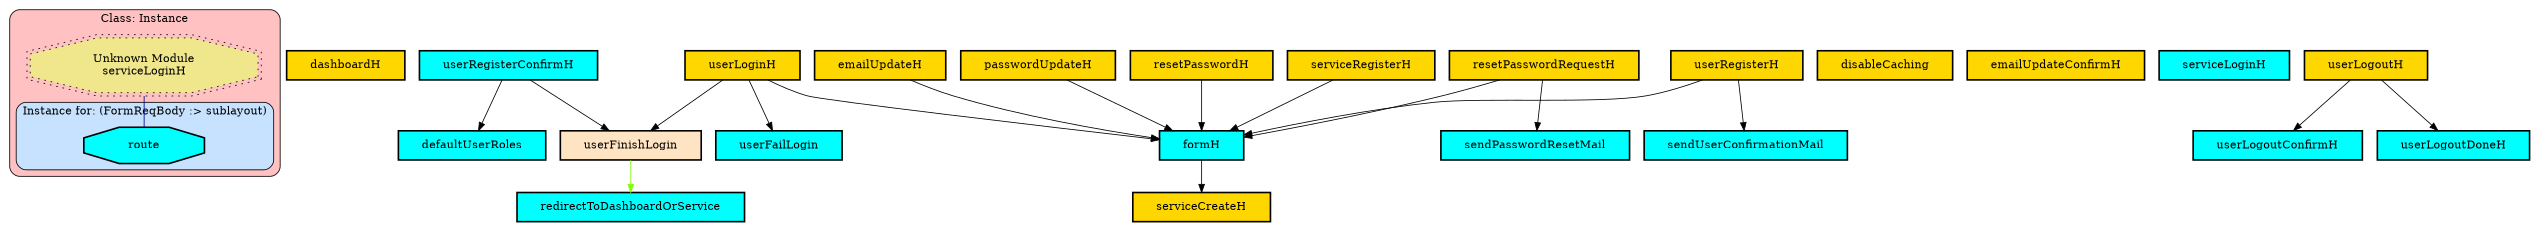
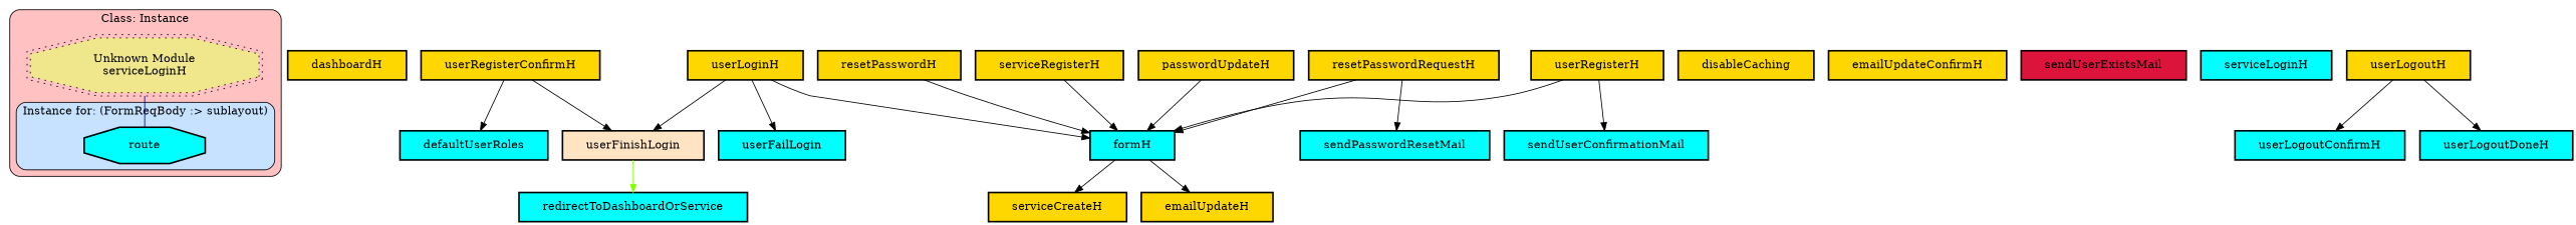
  digraph {
    node [fillcolor=gold margin="0.4,0.1" shape=box style="filled,bold"]
    edge [color=black penwidth=1]
    n1 [fillcolor=cyan label=route shape=octagon]
    n2 [fillcolor=khaki label="Unknown Module\nserviceLoginH" shape=doubleoctagon style="filled,dotted"]
    n3 [label=dashboardH]
    n4 [fillcolor=cyan label=defaultUserRoles]
    n5 [label=disableCaching]
    n6 [label=emailUpdateConfirmH]
    n7 [label=emailUpdateH]
    n8 [fillcolor=cyan label=formH]
    n9 [label=serviceCreateH]
    n10 [label=passwordUpdateH]
    n11 [fillcolor=cyan label=redirectToDashboardOrService]
    n12 [label=resetPasswordH]
    n13 [label=resetPasswordRequestH]
    n14 [fillcolor=cyan label=sendPasswordResetMail]
    n15 [fillcolor=cyan label=sendUserConfirmationMail]
+   n16 [fillcolor=crimson label=sendUserExistsMail]
    n17 [fillcolor=cyan label=serviceLoginH]
    n18 [label=serviceRegisterH]
    n19 [fillcolor=cyan label=userFailLogin]
    n20 [fillcolor=bisque label=userFinishLogin]
    n21 [label=userLoginH]
    n22 [fillcolor=cyan label=userLogoutConfirmH]
    n23 [fillcolor=cyan label=userLogoutDoneH]
    n24 [label=userLogoutH]
-   n25 [fillcolor=cyan label=userRegisterConfirmH]
+   n25 [label=userRegisterConfirmH]
    n26 [label=userRegisterH]
    subgraph cluster_1 {
      fillcolor=rosybrown1
      label="Class: Instance"
      style="filled,rounded"
      n2
      subgraph cluster_2 {
        fillcolor=slategray1
        label="Instance for: (FormReqBody :> sublayout)"
        style="filled,rounded"
        n1
      }
    }
    n2 -> n1 [color=navy dir=none]
-   n7 -> n8
+   n8 -> n7
    n8 -> n9
    n10 -> n8
    n12 -> n8
    n13 -> n8
    n13 -> n14
    n18 -> n8
    n20 -> n11 [color=chartreuse]
    n21 -> n8
    n21 -> n19
    n21 -> n20
    n24 -> n22
    n24 -> n23
    n25 -> n4
    n25 -> n20
    n26 -> n8
    n26 -> n15
  }
